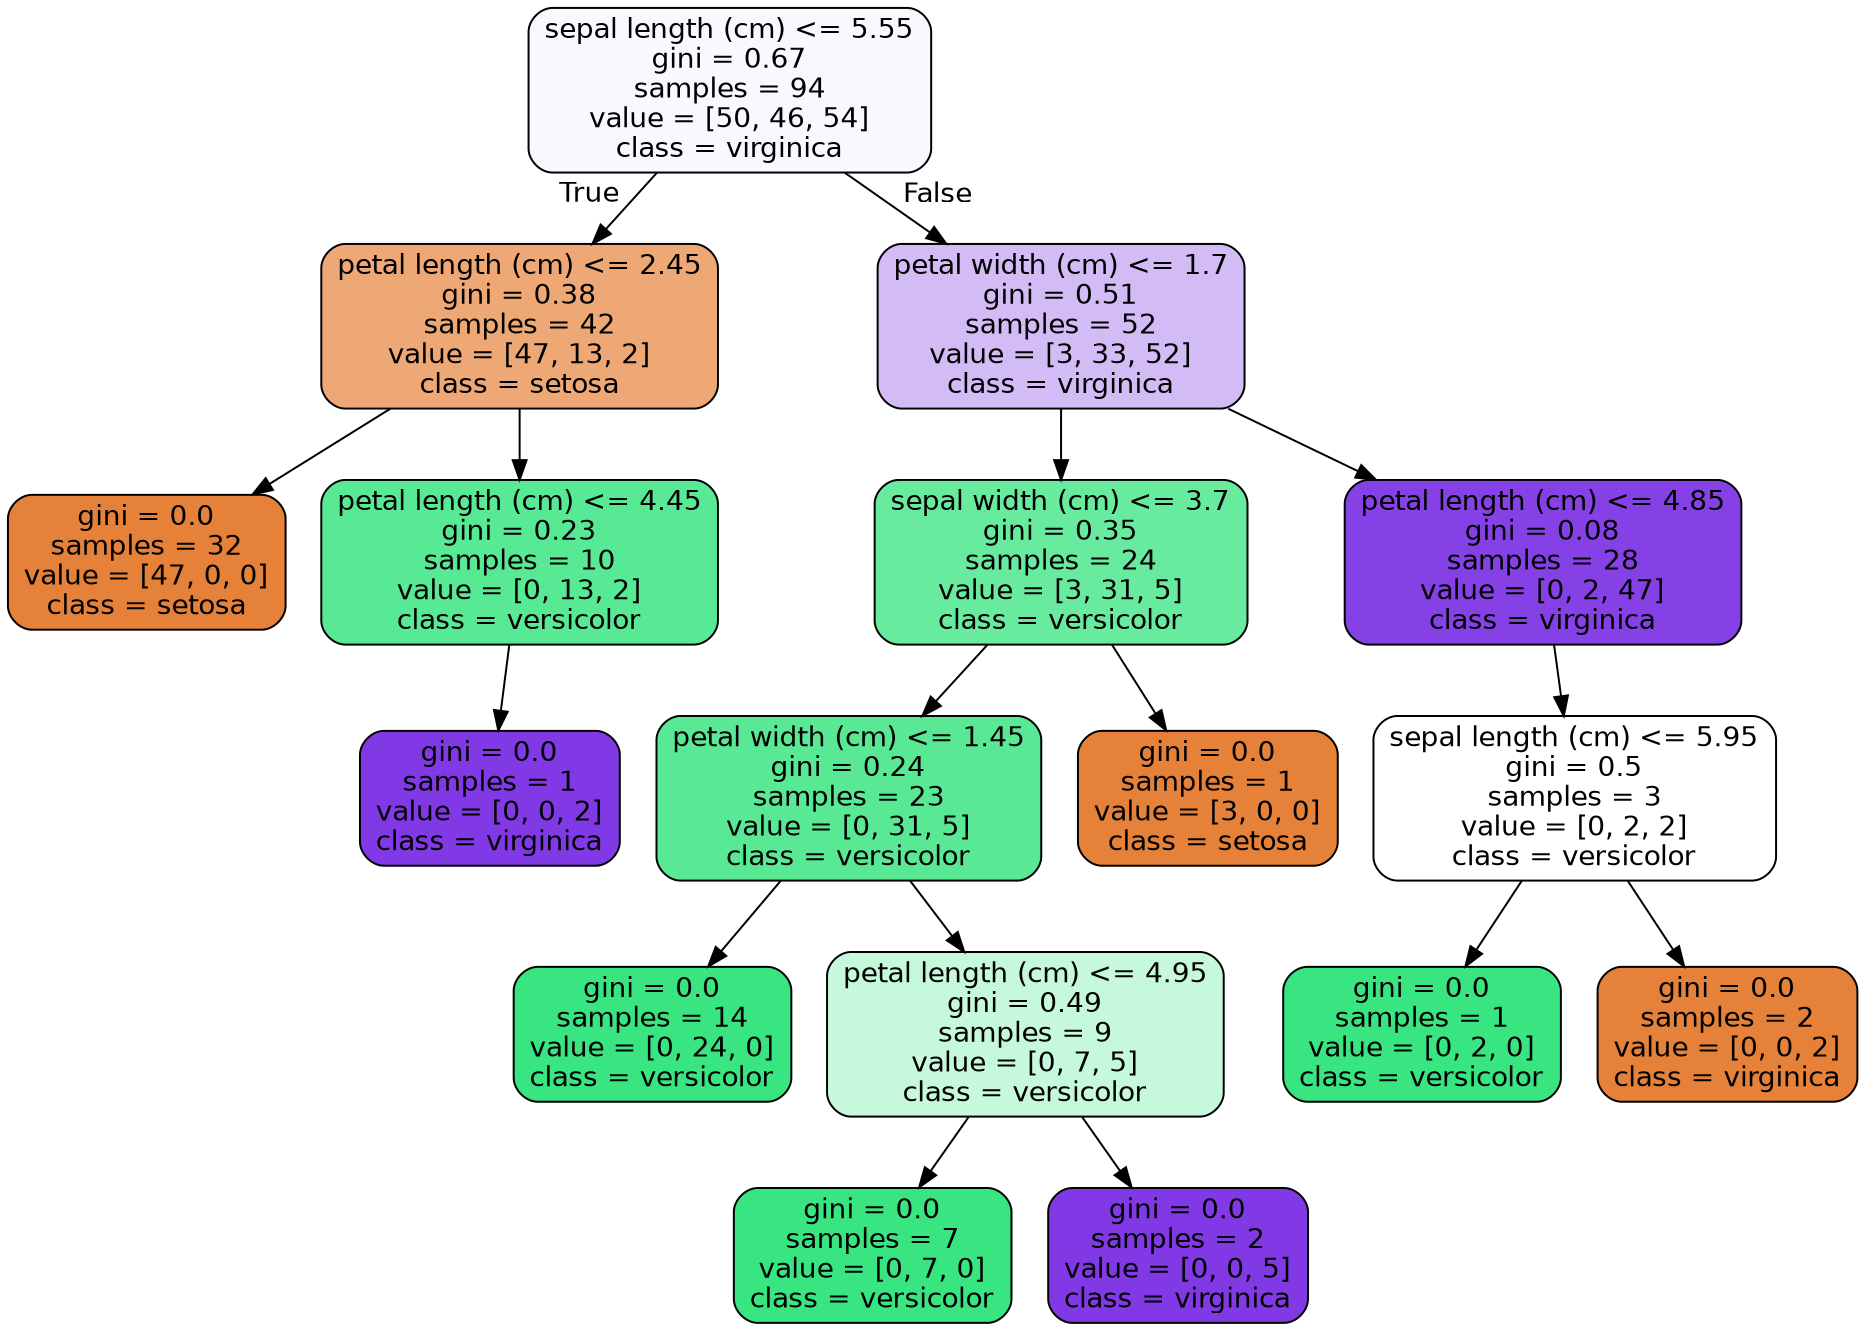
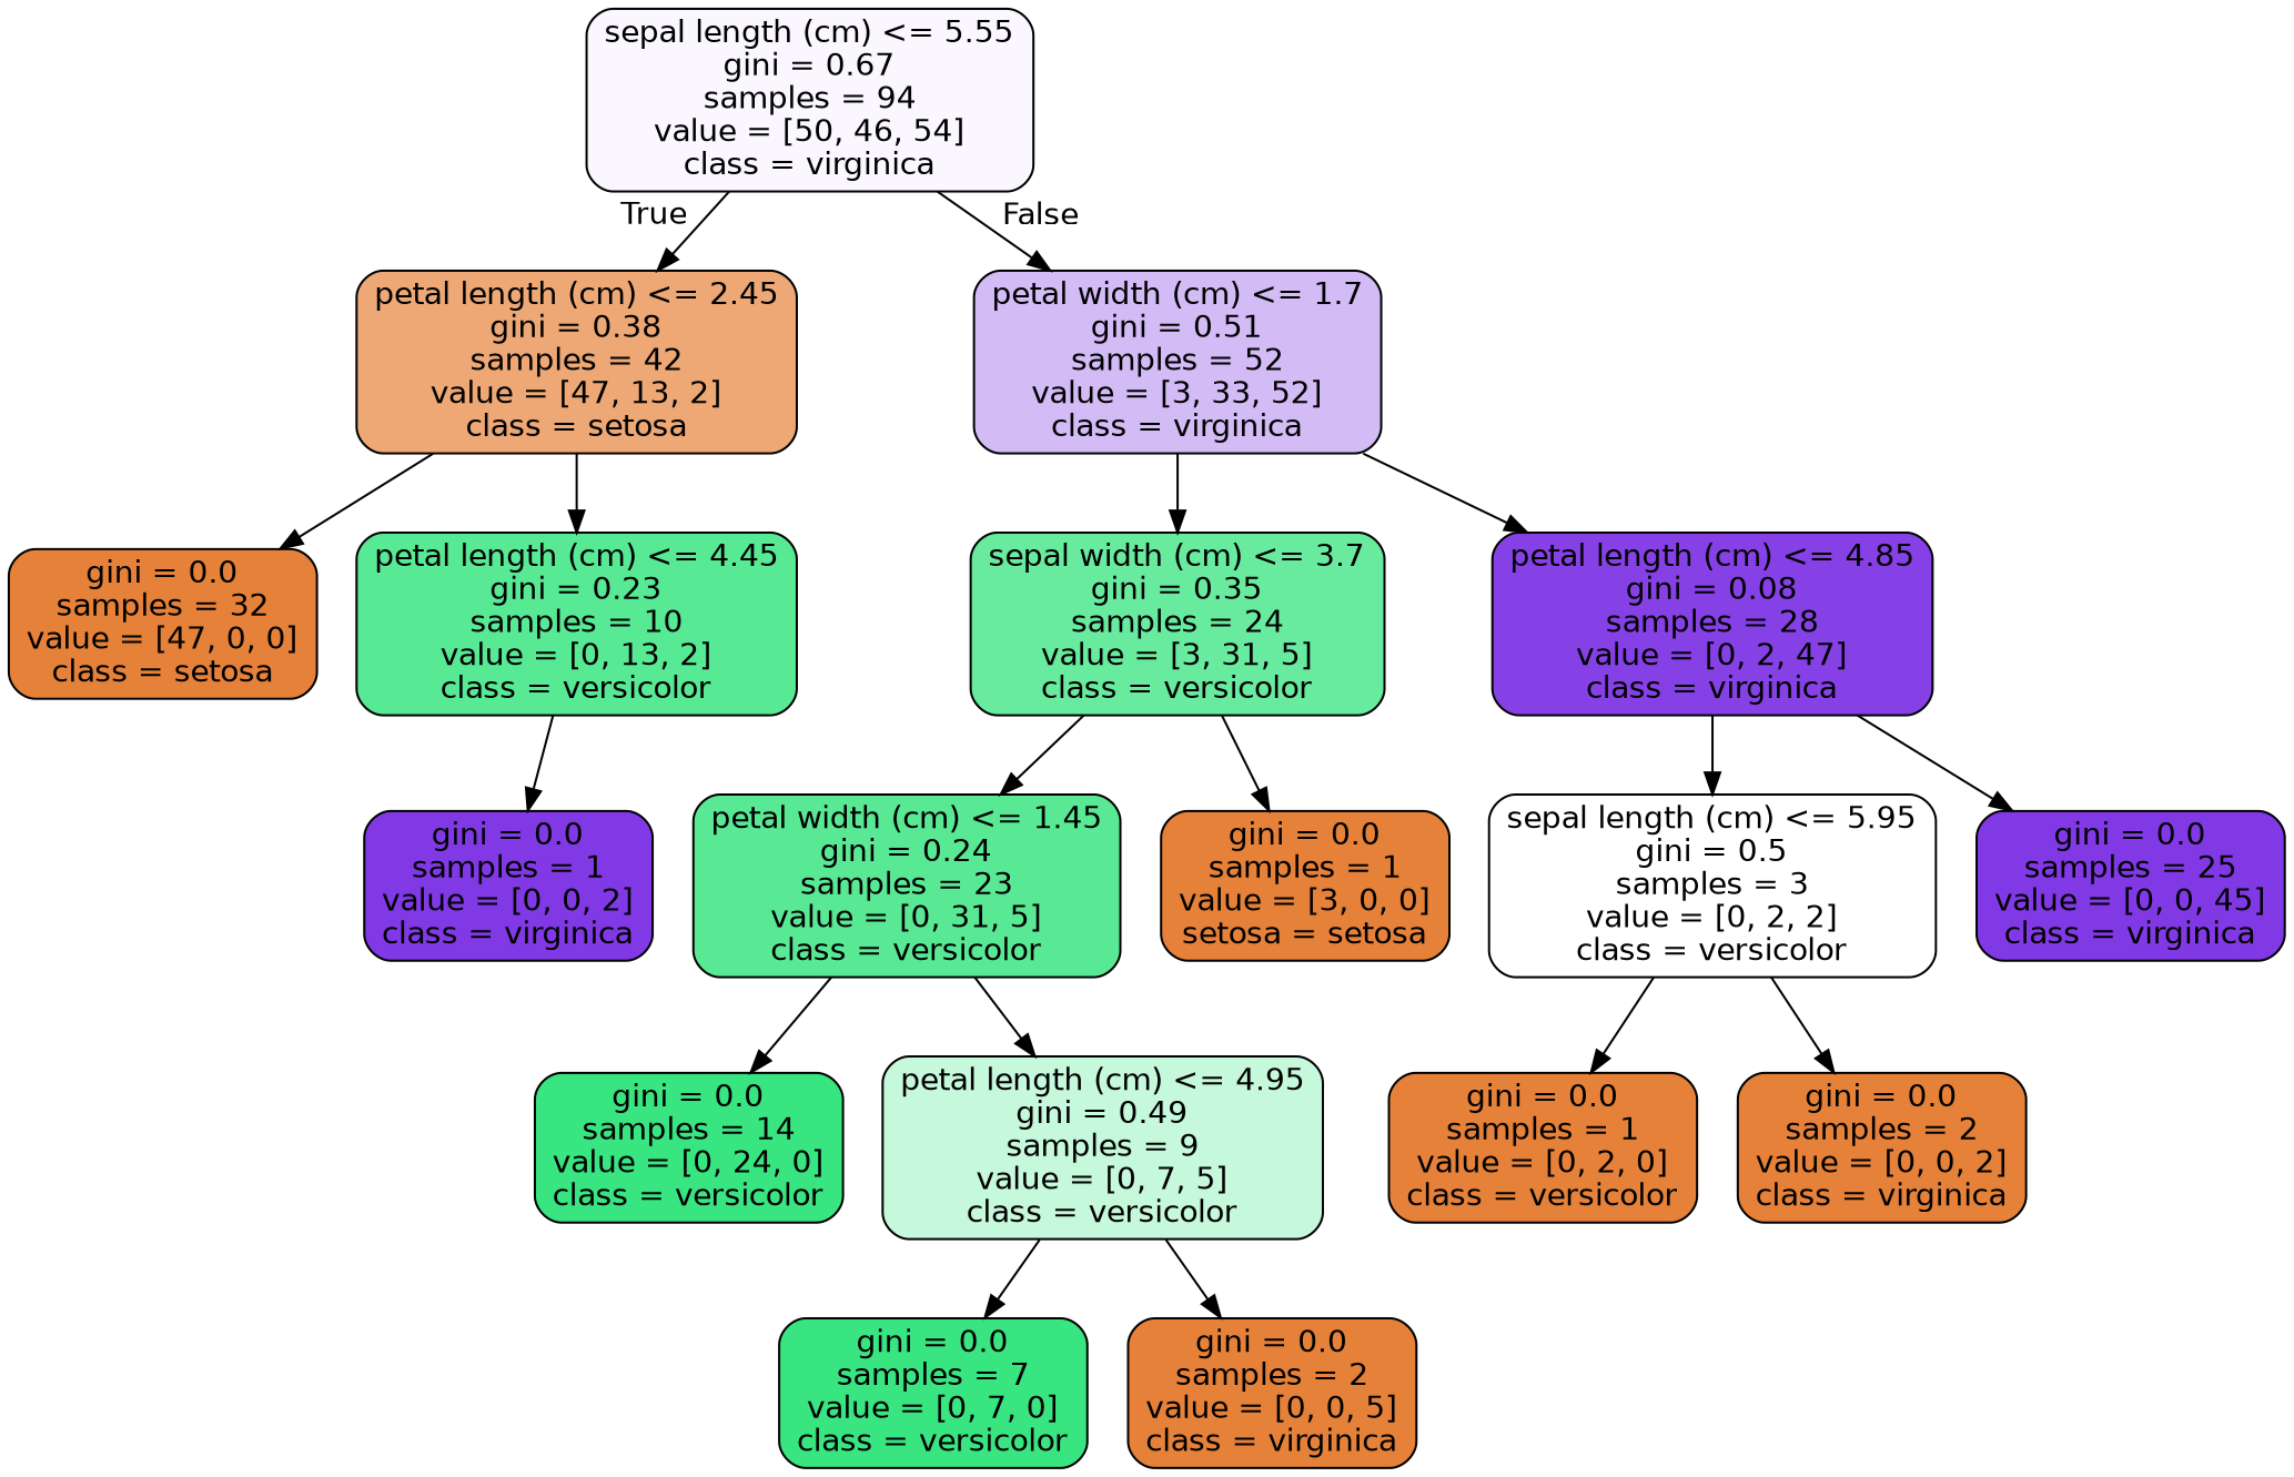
  digraph {
    node [color=black fillcolor="#e58139" fontname=helvetica shape=box style="filled, rounded"]
    edge [fontname=helvetica]
    n1 [fillcolor="#faf7fe" label="sepal length (cm) <= 5.55\ngini = 0.67\nsamples = 94\nvalue = [50, 46, 54]\nclass = virginica"]
    n2 [fillcolor="#eda876" label="petal length (cm) <= 2.45\ngini = 0.38\nsamples = 42\nvalue = [47, 13, 2]\nclass = setosa"]
    n3 [fillcolor="#d3bbf6" label="petal width (cm) <= 1.7\ngini = 0.51\nsamples = 52\nvalue = [3, 33, 52]\nclass = virginica"]
    n4 [label="gini = 0.0\nsamples = 32\nvalue = [47, 0, 0]\nclass = setosa"]
    n5 [fillcolor="#57e994" label="petal length (cm) <= 4.45\ngini = 0.23\nsamples = 10\nvalue = [0, 13, 2]\nclass = versicolor"]
    n6 [fillcolor="#68eb9f" label="sepal width (cm) <= 3.7\ngini = 0.35\nsamples = 24\nvalue = [3, 31, 5]\nclass = versicolor"]
    n7 [fillcolor="#8641e6" label="petal length (cm) <= 4.85\ngini = 0.08\nsamples = 28\nvalue = [0, 2, 47]\nclass = virginica"]
    n8 [fillcolor="#8139e5" label="gini = 0.0\nsamples = 1\nvalue = [0, 0, 2]\nclass = virginica"]
    n9 [fillcolor="#59e995" label="petal width (cm) <= 1.45\ngini = 0.24\nsamples = 23\nvalue = [0, 31, 5]\nclass = versicolor"]
-   n10 [label="gini = 0.0\nsamples = 1\nvalue = [3, 0, 0]\nclass = setosa"]
+   n10 [label="gini = 0.0\nsamples = 1\nvalue = [3, 0, 0]\nsetosa = setosa"]
    n11 [fillcolor="#ffffff" label="sepal length (cm) <= 5.95\ngini = 0.5\nsamples = 3\nvalue = [0, 2, 2]\nclass = versicolor"]
+   n12 [fillcolor="#8139e5" label="gini = 0.0\nsamples = 25\nvalue = [0, 0, 45]\nclass = virginica"]
    n13 [fillcolor="#39e581" label="gini = 0.0\nsamples = 14\nvalue = [0, 24, 0]\nclass = versicolor"]
    n14 [fillcolor="#c6f8db" label="petal length (cm) <= 4.95\ngini = 0.49\nsamples = 9\nvalue = [0, 7, 5]\nclass = versicolor"]
    n15 [fillcolor="#39e581" label="gini = 0.0\nsamples = 7\nvalue = [0, 7, 0]\nclass = versicolor"]
-   n16 [fillcolor="#8139e5" label="gini = 0.0\nsamples = 2\nvalue = [0, 0, 5]\nclass = virginica"]
-   n17 [fillcolor="#39e581" label="gini = 0.0\nsamples = 1\nvalue = [0, 2, 0]\nclass = versicolor"]
+   n16 [label="gini = 0.0\nsamples = 2\nvalue = [0, 0, 5]\nclass = virginica"]
+   n17 [label="gini = 0.0\nsamples = 1\nvalue = [0, 2, 0]\nclass = versicolor"]
    n18 [label="gini = 0.0\nsamples = 2\nvalue = [0, 0, 2]\nclass = virginica"]
    n1 -> n2 [headlabel=True labelangle=45 labeldistance=2.5]
    n1 -> n3 [headlabel=False labelangle=-45 labeldistance=2.5]
    n2 -> n4
    n2 -> n5
    n3 -> n6
    n3 -> n7
    n5 -> n8
    n6 -> n9
    n6 -> n10
    n7 -> n11
+   n7 -> n12
    n9 -> n13
    n9 -> n14
    n11 -> n17
    n11 -> n18
    n14 -> n15
    n14 -> n16
  }
